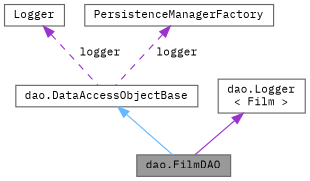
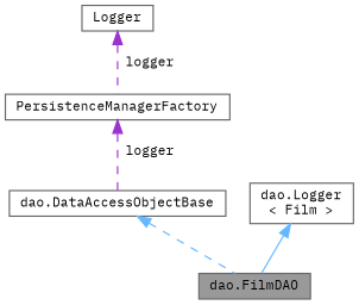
  digraph {
    fontname="IBM Plex Mono"
    node [color=gray40 fillcolor=white fontname="IBM Plex Mono" fontsize=10 shape=box style=filled]
    edge [color=steelblue1 dir=back fontname="IBM Plex Mono" fontsize=10 labelfontname=Helvetica labelfontsize=10 style=solid]
    n1 [fillcolor=grey60 fontcolor=black height=0.2 label="dao.FilmDAO" width=0.4]
    n2 [height=0.2 label="dao.DataAccessObjectBase" width=0.4]
    n3 [height=0.2 label=Logger width=0.4]
    n4 [height=0.2 label=PersistenceManagerFactory width=0.4]
    n5 [height=0.2 label="dao.Logger\l\< Film \>" width=0.4]
-   n2 -> n1
-   n3 -> n2 [color=darkorchid3 label=" logger" style=dashed]
+   n2 -> n1 [style=dashed]
+   n3 -> n4 [color=darkorchid3 label=" logger" style=dashed]
    n4 -> n2 [color=darkorchid3 label=" logger" style=dashed]
-   n5 -> n1 [color=darkorchid3]
+   n5 -> n1
  }
